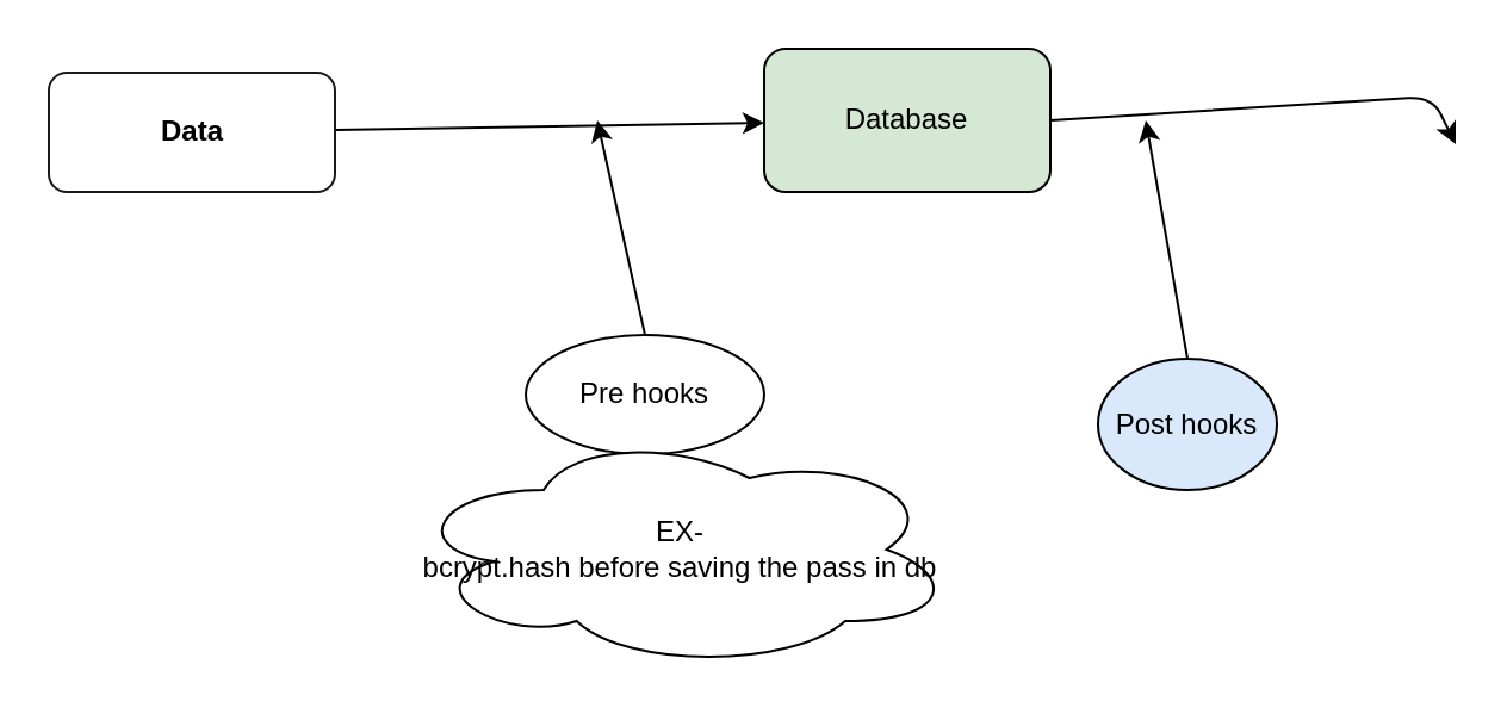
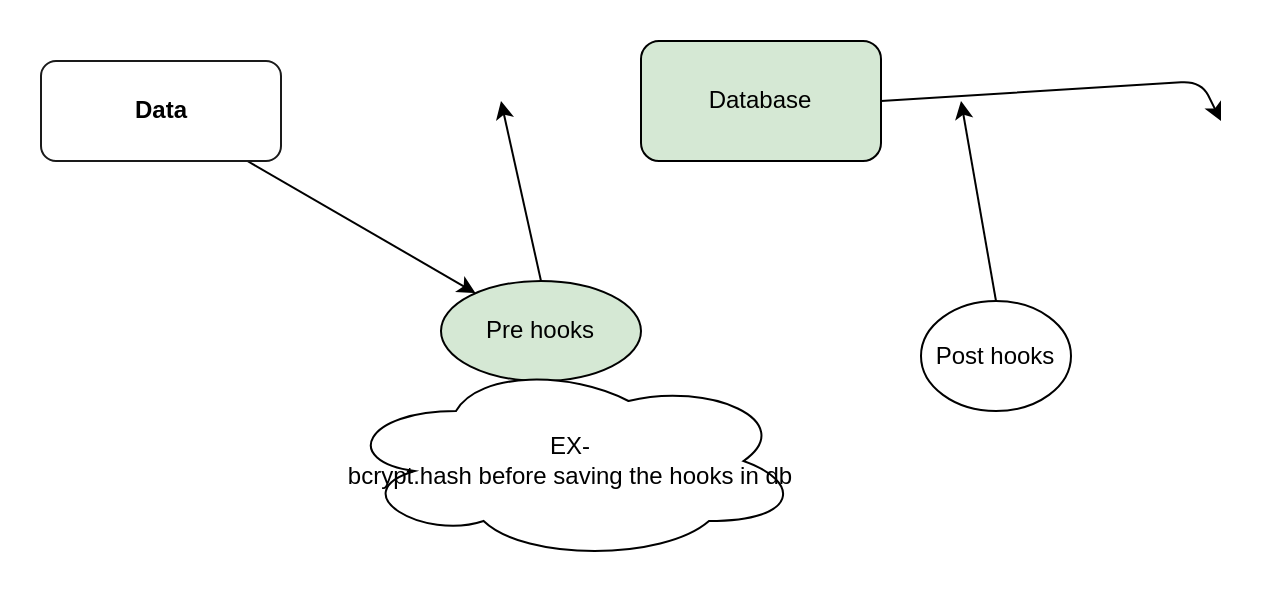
  <mxCell id="0" />
  <mxCell id="1" parent="0" />
- <mxCell id="2" value="" style="edgeStyle=none;html=1;" parent="1" source="3" target="5" edge="1"><mxGeometry relative="1" as="geometry" /></mxCell>
+ <mxCell id="2" value="" style="edgeStyle=none;html=1;" parent="1" source="3" target="7" edge="1"><mxGeometry relative="1" as="geometry" /></mxCell>
  <mxCell id="3" value="Data" style="rounded=1;html=1;fontStyle=1;strokeColor=#1A1A1A;" parent="1" vertex="1"><mxGeometry x="20" y="30" width="120" height="50" as="geometry" /></mxCell>
  <mxCell id="4" style="edgeStyle=none;html=1;exitX=1;exitY=0.5;exitDx=0;exitDy=0;" parent="1" source="5" edge="1"><mxGeometry relative="1" as="geometry"><mxPoint x="610" y="60" as="targetPoint" /><Array as="points"><mxPoint x="600" y="40" /></Array></mxGeometry></mxCell>
  <mxCell id="5" value="Database" style="whiteSpace=wrap;html=1;rounded=1;fillColor=#d5e8d4;" parent="1" vertex="1"><mxGeometry x="320" y="20" width="120" height="60" as="geometry" /></mxCell>
  <mxCell id="6" style="edgeStyle=none;html=1;exitX=0.5;exitY=0;exitDx=0;exitDy=0;" parent="1" source="7" edge="1"><mxGeometry relative="1" as="geometry"><mxPoint x="250" y="50" as="targetPoint" /></mxGeometry></mxCell>
- <mxCell id="7" value="Pre hooks" style="ellipse;whiteSpace=wrap;html=1;" parent="1" vertex="1"><mxGeometry x="220" y="140" width="100" height="50" as="geometry" /></mxCell>
+ <mxCell id="7" value="Pre hooks" style="ellipse;whiteSpace=wrap;html=1;fillColor=#d5e8d4;" parent="1" vertex="1"><mxGeometry x="220" y="140" width="100" height="50" as="geometry" /></mxCell>
  <mxCell id="8" style="edgeStyle=none;html=1;exitX=0.5;exitY=0;exitDx=0;exitDy=0;" parent="1" source="9" edge="1"><mxGeometry relative="1" as="geometry"><mxPoint x="480" y="50" as="targetPoint" /></mxGeometry></mxCell>
- <mxCell id="9" value="Post hooks" style="ellipse;whiteSpace=wrap;html=1;fillColor=#dae8fc;" parent="1" vertex="1"><mxGeometry x="460" y="150" width="75" height="55" as="geometry" /></mxCell>
- <mxCell id="10" value="EX-&lt;br&gt;bcrypt.hash before saving the pass in db" style="ellipse;shape=cloud;whiteSpace=wrap;html=1;" vertex="1" parent="1"><mxGeometry x="170" y="180" width="230" height="100" as="geometry" /></mxCell>
+ <mxCell id="9" value="Post hooks" style="ellipse;whiteSpace=wrap;html=1;" parent="1" vertex="1"><mxGeometry x="460" y="150" width="75" height="55" as="geometry" /></mxCell>
+ <mxCell id="10" value="EX-&lt;br&gt;bcrypt.hash before saving the hooks in db" style="ellipse;shape=cloud;whiteSpace=wrap;html=1;" vertex="1" parent="1"><mxGeometry x="170" y="180" width="230" height="100" as="geometry" /></mxCell>
